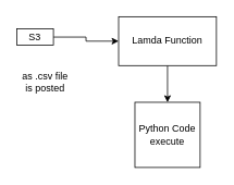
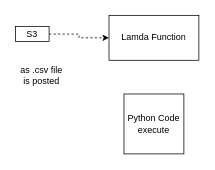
  <mxCell id="0" />
  <mxCell id="1" parent="0" />
- <mxCell id="2" value="" style="edgeStyle=orthogonalEdgeStyle;rounded=0;orthogonalLoop=1;jettySize=auto;html=1;" edge="1" parent="1" source="3" target="5"><mxGeometry relative="1" as="geometry" /></mxCell>
+ <mxCell id="2" value="" style="edgeStyle=orthogonalEdgeStyle;rounded=0;orthogonalLoop=1;jettySize=auto;html=1;dashed=1;" edge="1" parent="1" source="3" target="5"><mxGeometry relative="1" as="geometry" /></mxCell>
  <mxCell id="3" value="S3" style="rounded=0;whiteSpace=wrap;html=1;" vertex="1" parent="1"><mxGeometry x="20" y="35" width="45" height="20" as="geometry" /></mxCell>
- <mxCell id="4" style="edgeStyle=orthogonalEdgeStyle;rounded=0;orthogonalLoop=1;jettySize=auto;html=1;" edge="1" parent="1" source="5" target="7"><mxGeometry relative="1" as="geometry" /></mxCell>
  <mxCell id="5" value="Lamda Function" style="whiteSpace=wrap;html=1;rounded=0;" vertex="1" parent="1"><mxGeometry x="145" y="20" width="120" height="60" as="geometry" /></mxCell>
  <mxCell id="6" value="as .csv file is posted" style="text;html=1;align=center;verticalAlign=middle;whiteSpace=wrap;rounded=0;" vertex="1" parent="1"><mxGeometry x="25" y="85" width="60" height="30" as="geometry" /></mxCell>
  <mxCell id="7" value="Python Code execute" style="whiteSpace=wrap;html=1;aspect=fixed;" vertex="1" parent="1"><mxGeometry x="165" y="125" width="80" height="80" as="geometry" /></mxCell>
